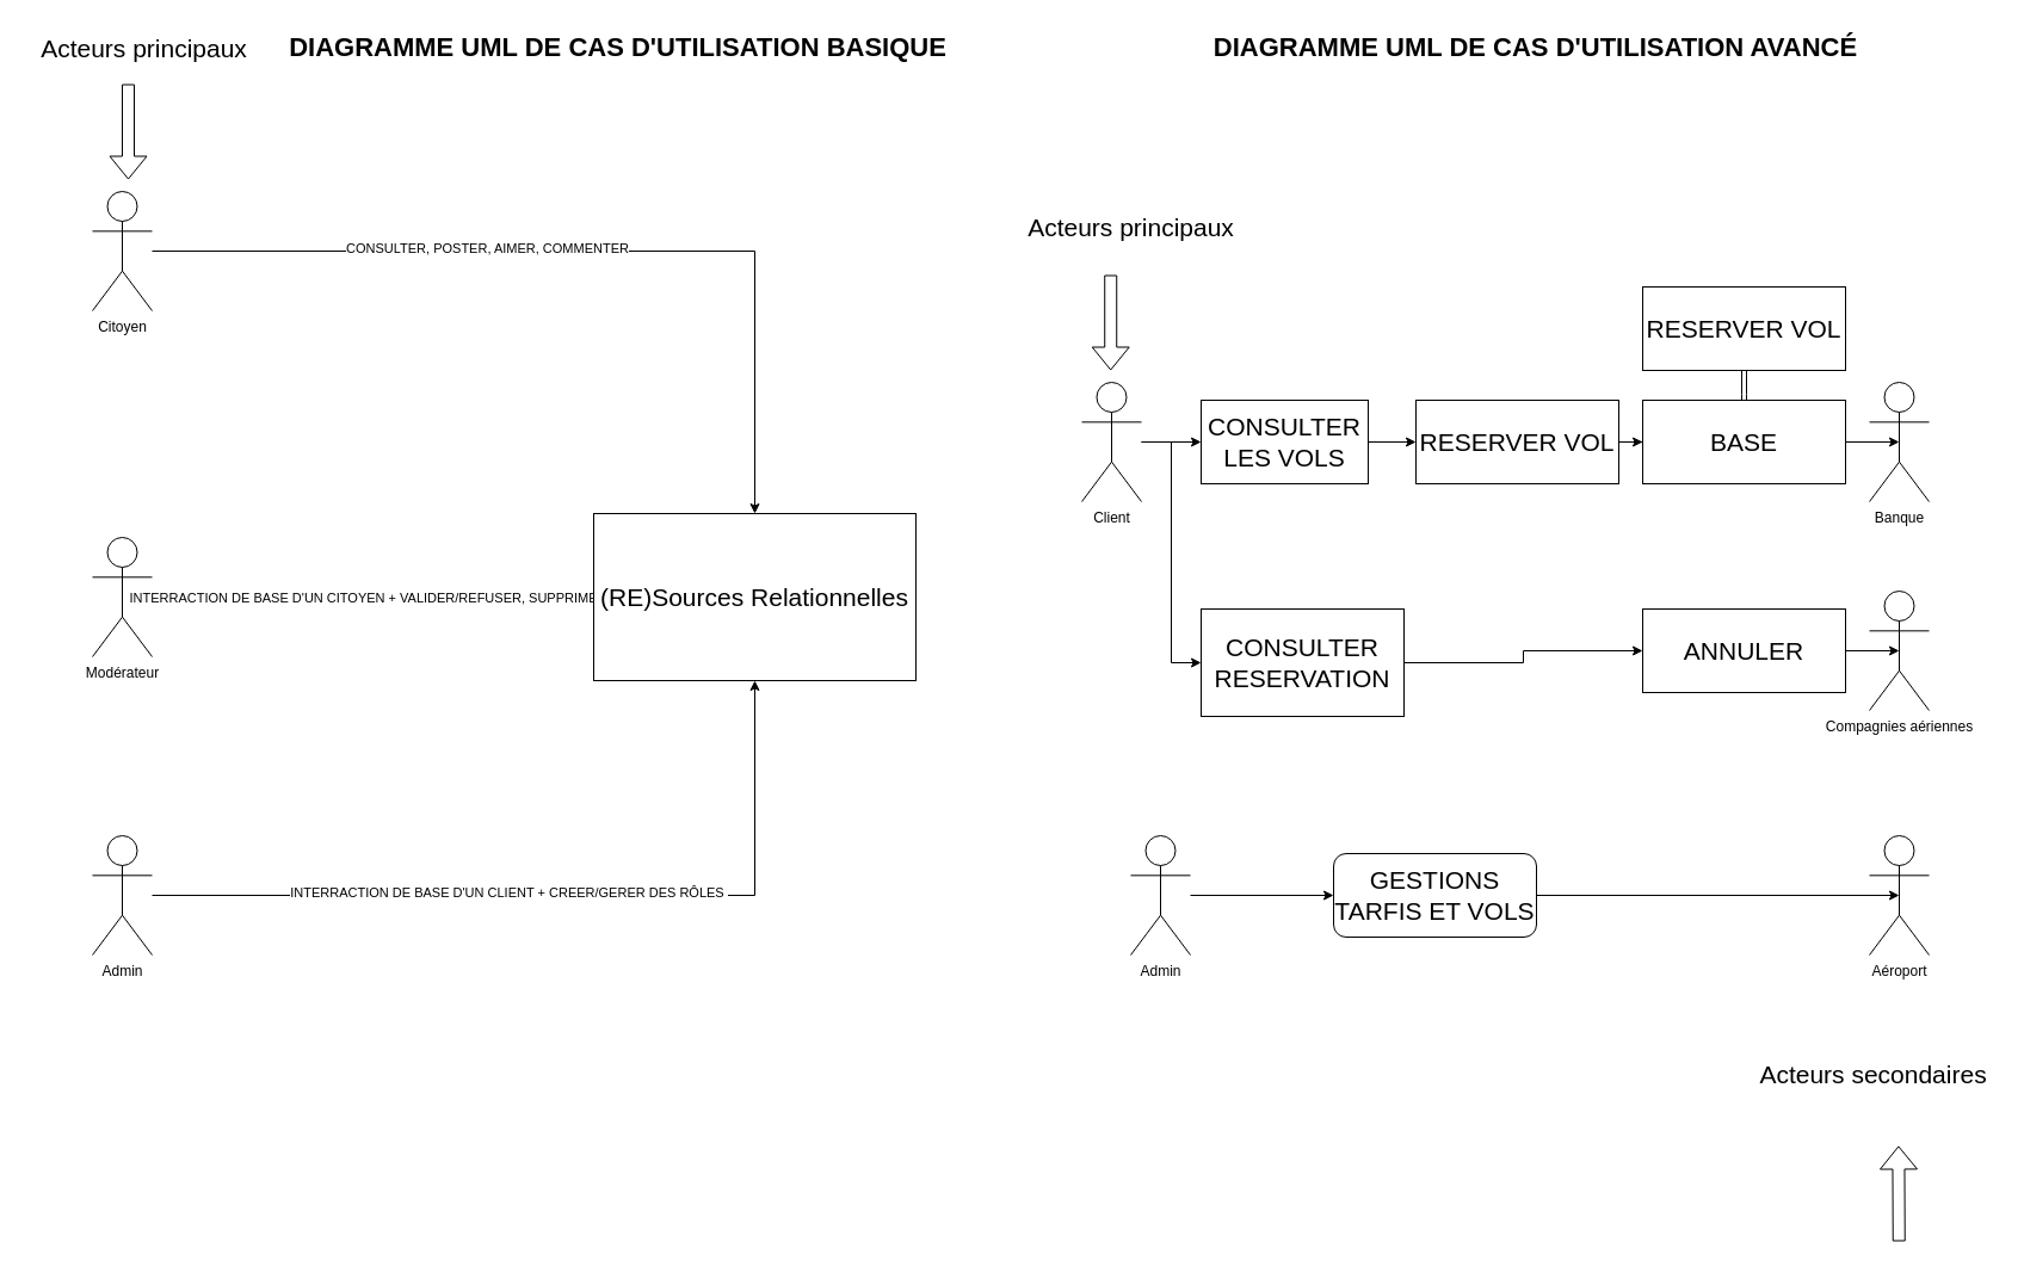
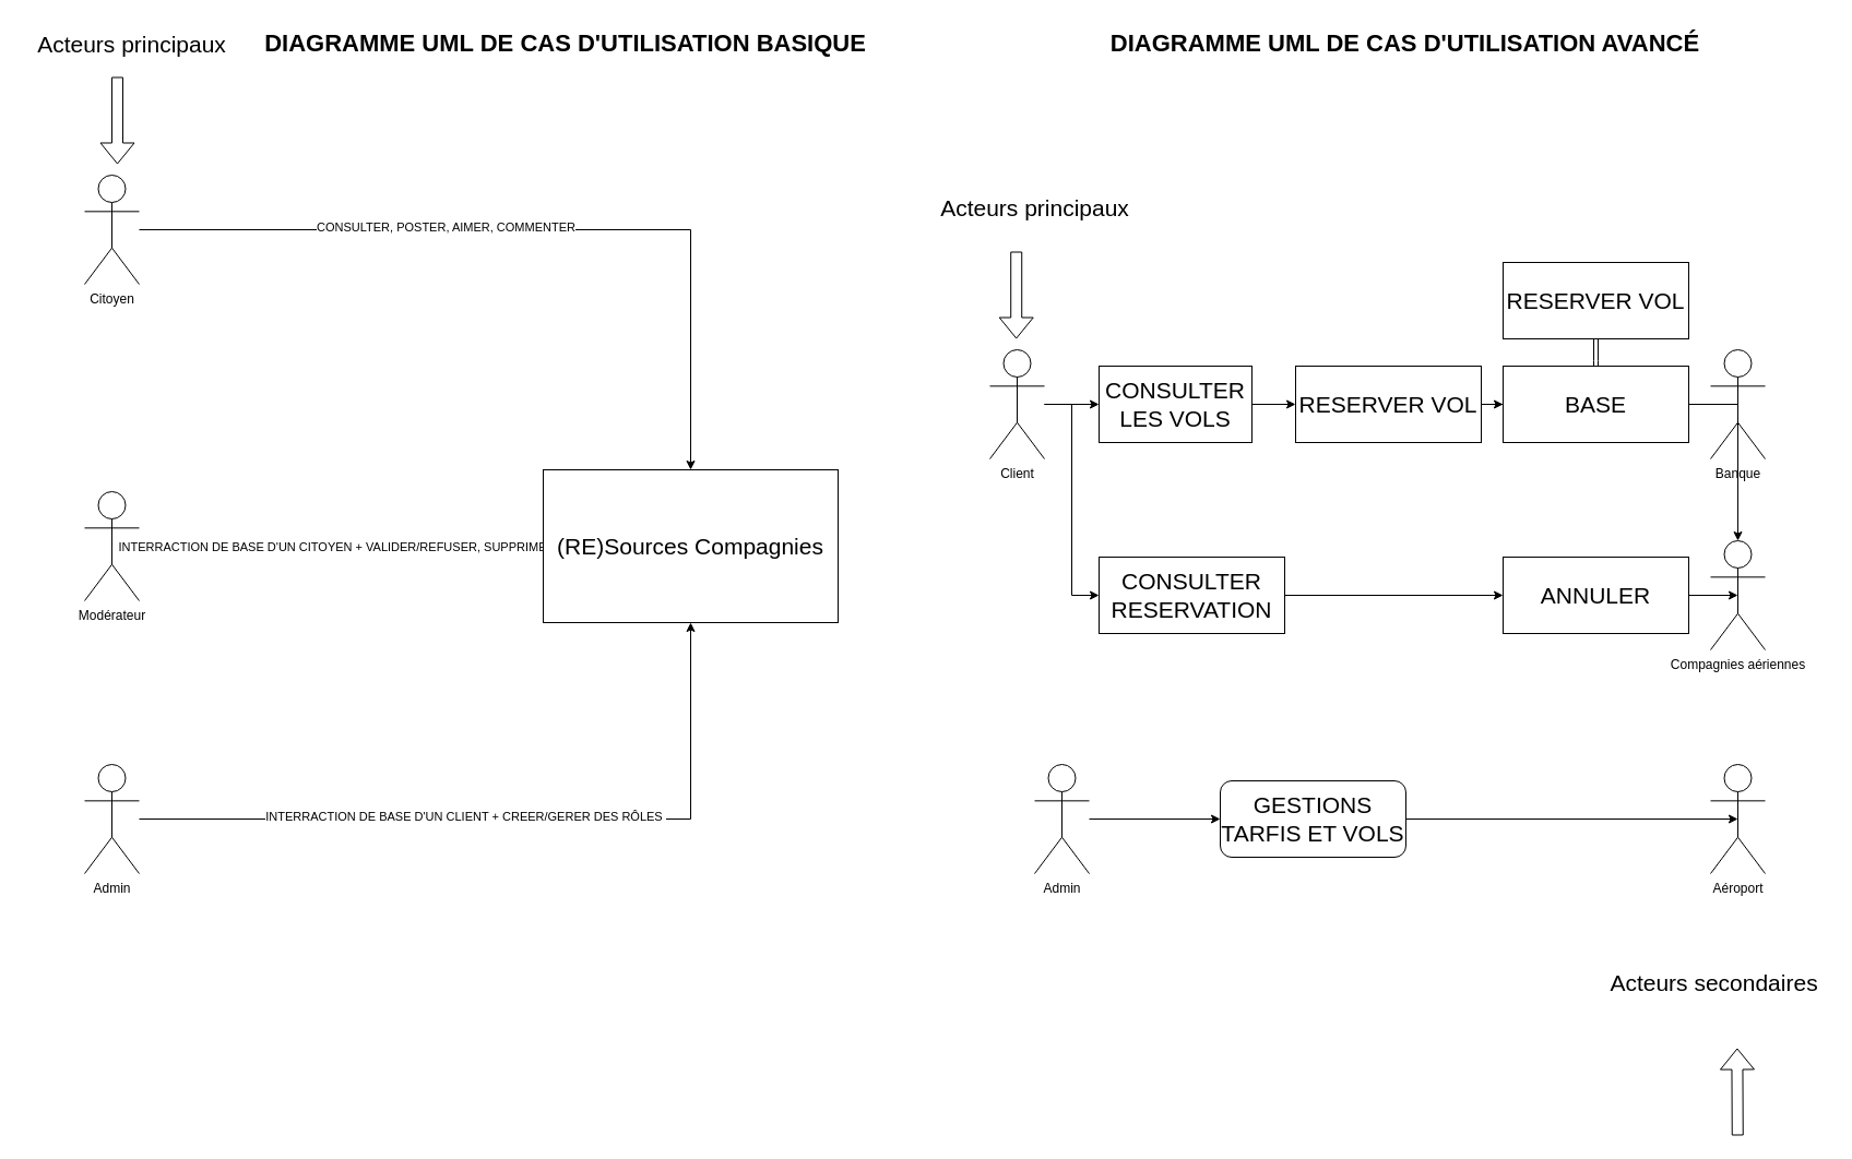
  <mxCell id="0" />
  <mxCell id="1" parent="0" />
  <mxCell id="2" style="edgeStyle=orthogonalEdgeStyle;rounded=0;orthogonalLoop=1;jettySize=auto;html=1;" parent="1" source="4" target="11" edge="1"><mxGeometry relative="1" as="geometry" /></mxCell>
  <mxCell id="3" value="INTERRACTION DE BASE D'UN CITOYEN + VALIDER/REFUSER, SUPPRIMER" style="edgeLabel;html=1;align=center;verticalAlign=middle;resizable=0;points=[];" parent="2" vertex="1" connectable="0"><mxGeometry x="0.221" y="3" relative="1" as="geometry"><mxPoint x="-46" y="3" as="offset" /></mxGeometry></mxCell>
  <mxCell id="4" value="Modérateur" style="shape=umlActor;verticalLabelPosition=bottom;verticalAlign=top;html=1;" parent="1" vertex="1"><mxGeometry x="77" y="450" width="50" height="100" as="geometry" /></mxCell>
  <mxCell id="5" style="edgeStyle=orthogonalEdgeStyle;rounded=0;orthogonalLoop=1;jettySize=auto;html=1;" parent="1" source="7" target="11" edge="1"><mxGeometry relative="1" as="geometry" /></mxCell>
  <mxCell id="6" value="CONSULTER, POSTER, AIMER, COMMENTER" style="edgeLabel;html=1;align=center;verticalAlign=middle;resizable=0;points=[];" parent="5" vertex="1" connectable="0"><mxGeometry x="-0.227" y="3" relative="1" as="geometry"><mxPoint as="offset" /></mxGeometry></mxCell>
  <mxCell id="7" value="Citoyen" style="shape=umlActor;verticalLabelPosition=bottom;verticalAlign=top;html=1;" parent="1" vertex="1"><mxGeometry x="77" y="160" width="50" height="100" as="geometry" /></mxCell>
  <mxCell id="8" style="edgeStyle=orthogonalEdgeStyle;rounded=0;orthogonalLoop=1;jettySize=auto;html=1;entryX=0.5;entryY=1;entryDx=0;entryDy=0;" parent="1" source="10" target="11" edge="1"><mxGeometry relative="1" as="geometry" /></mxCell>
  <mxCell id="9" value="INTERRACTION DE BASE D'UN CLIENT + CREER/GERER DES RÔLES&amp;nbsp;" style="edgeLabel;html=1;align=center;verticalAlign=middle;resizable=0;points=[];" parent="8" vertex="1" connectable="0"><mxGeometry x="-0.131" y="3" relative="1" as="geometry"><mxPoint as="offset" /></mxGeometry></mxCell>
  <mxCell id="10" value="Admin" style="shape=umlActor;verticalLabelPosition=bottom;verticalAlign=top;html=1;" parent="1" vertex="1"><mxGeometry x="77" y="700" width="50" height="100" as="geometry" /></mxCell>
- <mxCell id="11" value="&lt;font style=&quot;font-size: 21px;&quot;&gt;(RE)Sources Relationnelles&lt;/font&gt;" style="html=1;whiteSpace=wrap;" parent="1" vertex="1"><mxGeometry x="497" y="430" width="270" height="140" as="geometry" /></mxCell>
+ <mxCell id="11" value="&lt;font style=&quot;font-size: 21px;&quot;&gt;(RE)Sources Compagnies&lt;/font&gt;" style="html=1;whiteSpace=wrap;" parent="1" vertex="1"><mxGeometry x="497" y="430" width="270" height="140" as="geometry" /></mxCell>
  <mxCell id="12" value="&lt;font style=&quot;font-size: 21px;&quot;&gt;Acteurs principaux&lt;/font&gt;" style="text;html=1;align=center;verticalAlign=middle;resizable=0;points=[];autosize=1;strokeColor=none;fillColor=none;" parent="1" vertex="1"><mxGeometry x="20" y="20" width="200" height="40" as="geometry" /></mxCell>
  <mxCell id="13" value="" style="shape=flexArrow;endArrow=classic;html=1;rounded=0;" parent="1" edge="1"><mxGeometry width="50" height="50" relative="1" as="geometry"><mxPoint x="107" y="70" as="sourcePoint" /><mxPoint x="107" y="150" as="targetPoint" /></mxGeometry></mxCell>
  <mxCell id="14" value="&lt;font style=&quot;font-size: 22px;&quot;&gt;&lt;b&gt;DIAGRAMME UML DE CAS D'UTILISATION BASIQUE&lt;/b&gt;&lt;/font&gt;" style="text;html=1;align=center;verticalAlign=middle;resizable=0;points=[];autosize=1;strokeColor=none;fillColor=none;" parent="1" vertex="1"><mxGeometry x="232" y="20" width="570" height="40" as="geometry" /></mxCell>
  <mxCell id="15" style="edgeStyle=orthogonalEdgeStyle;rounded=0;orthogonalLoop=1;jettySize=auto;html=1;" parent="1" source="17" target="29" edge="1"><mxGeometry relative="1" as="geometry" /></mxCell>
  <mxCell id="16" style="edgeStyle=orthogonalEdgeStyle;rounded=0;orthogonalLoop=1;jettySize=auto;html=1;entryX=0;entryY=0.5;entryDx=0;entryDy=0;" parent="1" source="17" target="40" edge="1"><mxGeometry relative="1" as="geometry" /></mxCell>
  <mxCell id="17" value="Client" style="shape=umlActor;verticalLabelPosition=bottom;verticalAlign=top;html=1;" parent="1" vertex="1"><mxGeometry x="906" y="320" width="50" height="100" as="geometry" /></mxCell>
  <mxCell id="18" style="edgeStyle=orthogonalEdgeStyle;rounded=0;orthogonalLoop=1;jettySize=auto;html=1;entryX=0;entryY=0.5;entryDx=0;entryDy=0;" parent="1" source="19" target="34" edge="1"><mxGeometry relative="1" as="geometry" /></mxCell>
  <mxCell id="19" value="Admin" style="shape=umlActor;verticalLabelPosition=bottom;verticalAlign=top;html=1;" parent="1" vertex="1"><mxGeometry x="947" y="700" width="50" height="100" as="geometry" /></mxCell>
  <mxCell id="20" value="Banque" style="shape=umlActor;verticalLabelPosition=bottom;verticalAlign=top;html=1;" parent="1" vertex="1"><mxGeometry x="1566" y="320" width="50" height="100" as="geometry" /></mxCell>
  <mxCell id="21" value="Aéroport" style="shape=umlActor;verticalLabelPosition=bottom;verticalAlign=top;html=1;" parent="1" vertex="1"><mxGeometry x="1566" y="700" width="50" height="100" as="geometry" /></mxCell>
  <mxCell id="22" value="Compagnies aériennes" style="shape=umlActor;verticalLabelPosition=bottom;verticalAlign=top;html=1;" parent="1" vertex="1"><mxGeometry x="1566" y="495" width="50" height="100" as="geometry" /></mxCell>
  <mxCell id="23" value="&lt;font style=&quot;font-size: 21px;&quot;&gt;Acteurs principaux&lt;/font&gt;" style="text;html=1;align=center;verticalAlign=middle;resizable=0;points=[];autosize=1;strokeColor=none;fillColor=none;" parent="1" vertex="1"><mxGeometry y="170" width="200" height="40" as="geometry" x="847" /></mxCell>
  <mxCell id="24" value="" style="shape=flexArrow;endArrow=classic;html=1;rounded=0;" parent="1" edge="1"><mxGeometry width="50" height="50" relative="1" as="geometry"><mxPoint x="930.23" y="230" as="sourcePoint" /><mxPoint x="930.23" y="310" as="targetPoint" /></mxGeometry></mxCell>
  <mxCell id="25" value="&lt;font style=&quot;font-size: 22px;&quot;&gt;&lt;b&gt;DIAGRAMME UML DE CAS D'UTILISATION AVANCÉ&lt;/b&gt;&lt;/font&gt;" style="text;html=1;align=center;verticalAlign=middle;resizable=0;points=[];autosize=1;strokeColor=none;fillColor=none;" parent="1" vertex="1"><mxGeometry x="1006" y="20" width="560" height="40" as="geometry" /></mxCell>
  <mxCell id="26" style="edgeStyle=orthogonalEdgeStyle;rounded=0;orthogonalLoop=1;jettySize=auto;html=1;" parent="1" source="27" target="31" edge="1"><mxGeometry relative="1" as="geometry" /></mxCell>
  <mxCell id="27" value="&lt;span style=&quot;font-size: 21px;&quot;&gt;RESERVER VOL&lt;/span&gt;" style="html=1;whiteSpace=wrap;" parent="1" vertex="1"><mxGeometry x="1186" y="335" width="170" height="70" as="geometry" /></mxCell>
  <mxCell id="28" style="edgeStyle=orthogonalEdgeStyle;rounded=0;orthogonalLoop=1;jettySize=auto;html=1;entryX=0;entryY=0.5;entryDx=0;entryDy=0;" parent="1" source="29" target="27" edge="1"><mxGeometry relative="1" as="geometry" /></mxCell>
  <mxCell id="29" value="&lt;span style=&quot;font-size: 21px;&quot;&gt;CONSULTER LES VOLS&lt;/span&gt;" style="html=1;whiteSpace=wrap;" parent="1" vertex="1"><mxGeometry x="1006" y="335" width="140" height="70" as="geometry" /></mxCell>
  <mxCell id="30" style="edgeStyle=orthogonalEdgeStyle;rounded=0;orthogonalLoop=1;jettySize=auto;html=1;exitX=0.5;exitY=0;exitDx=0;exitDy=0;shape=link;" parent="1" source="31" target="33" edge="1"><mxGeometry relative="1" as="geometry" /></mxCell>
  <mxCell id="31" value="&lt;span style=&quot;font-size: 21px;&quot;&gt;BASE&lt;/span&gt;" style="html=1;whiteSpace=wrap;" parent="1" vertex="1"><mxGeometry x="1376" y="335" width="170" height="70" as="geometry" /></mxCell>
- <mxCell id="32" style="edgeStyle=orthogonalEdgeStyle;rounded=0;orthogonalLoop=1;jettySize=auto;html=1;exitX=1;exitY=0.5;exitDx=0;exitDy=0;entryX=0.5;entryY=0.5;entryDx=0;entryDy=0;entryPerimeter=0;" parent="1" source="31" target="20" edge="1"><mxGeometry relative="1" as="geometry" /></mxCell>
+ <mxCell id="32" style="edgeStyle=orthogonalEdgeStyle;rounded=0;orthogonalLoop=1;jettySize=auto;html=1;exitX=1;exitY=0.5;exitDx=0;exitDy=0;" parent="1" source="31" target="22" edge="1"><mxGeometry relative="1" as="geometry" /></mxCell>
  <mxCell id="33" value="&lt;span style=&quot;font-size: 21px;&quot;&gt;RESERVER VOL&lt;/span&gt;" style="html=1;whiteSpace=wrap;" parent="1" vertex="1"><mxGeometry x="1376" y="240" width="170" height="70" as="geometry" /></mxCell>
  <mxCell id="34" value="&lt;span style=&quot;font-size: 21px;&quot;&gt;GESTIONS TARFIS ET VOLS&lt;/span&gt;" style="html=1;whiteSpace=wrap;rounded=1;" parent="1" vertex="1"><mxGeometry x="1117" y="715" width="170" height="70" as="geometry" /></mxCell>
  <mxCell id="35" style="edgeStyle=orthogonalEdgeStyle;rounded=0;orthogonalLoop=1;jettySize=auto;html=1;entryX=0.5;entryY=0.5;entryDx=0;entryDy=0;entryPerimeter=0;" parent="1" source="34" target="21" edge="1"><mxGeometry relative="1" as="geometry" /></mxCell>
  <mxCell id="36" value="&lt;font style=&quot;font-size: 21px;&quot;&gt;Acteurs secondaires&lt;/font&gt;" style="text;html=1;align=center;verticalAlign=middle;resizable=0;points=[];autosize=1;strokeColor=none;fillColor=none;" parent="1" vertex="1"><mxGeometry x="1464" y="880" width="210" height="40" as="geometry" /></mxCell>
  <mxCell id="37" value="" style="shape=flexArrow;endArrow=classic;html=1;rounded=0;" parent="1" edge="1"><mxGeometry width="50" height="50" relative="1" as="geometry"><mxPoint x="1590.76" y="1040" as="sourcePoint" /><mxPoint x="1590.38" y="960" as="targetPoint" /></mxGeometry></mxCell>
  <mxCell id="38" value="&lt;span style=&quot;font-size: 21px;&quot;&gt;ANNULER&lt;/span&gt;" style="html=1;whiteSpace=wrap;" parent="1" vertex="1"><mxGeometry x="1376" y="510" width="170" height="70" as="geometry" /></mxCell>
  <mxCell id="39" style="edgeStyle=orthogonalEdgeStyle;rounded=0;orthogonalLoop=1;jettySize=auto;html=1;" parent="1" source="40" target="38" edge="1"><mxGeometry relative="1" as="geometry" /></mxCell>
- <mxCell id="40" value="&lt;span style=&quot;font-size: 21px;&quot;&gt;CONSULTER RESERVATION&lt;/span&gt;" style="html=1;whiteSpace=wrap;" parent="1" vertex="1"><mxGeometry x="1006" y="510" width="170" height="90" as="geometry" /></mxCell>
+ <mxCell id="40" value="&lt;span style=&quot;font-size: 21px;&quot;&gt;CONSULTER RESERVATION&lt;/span&gt;" style="html=1;whiteSpace=wrap;" parent="1" vertex="1"><mxGeometry x="1006" y="510" width="170" height="70" as="geometry" /></mxCell>
  <mxCell id="41" style="edgeStyle=orthogonalEdgeStyle;rounded=0;orthogonalLoop=1;jettySize=auto;html=1;entryX=0.5;entryY=0.5;entryDx=0;entryDy=0;entryPerimeter=0;" parent="1" source="38" target="22" edge="1"><mxGeometry relative="1" as="geometry" /></mxCell>
